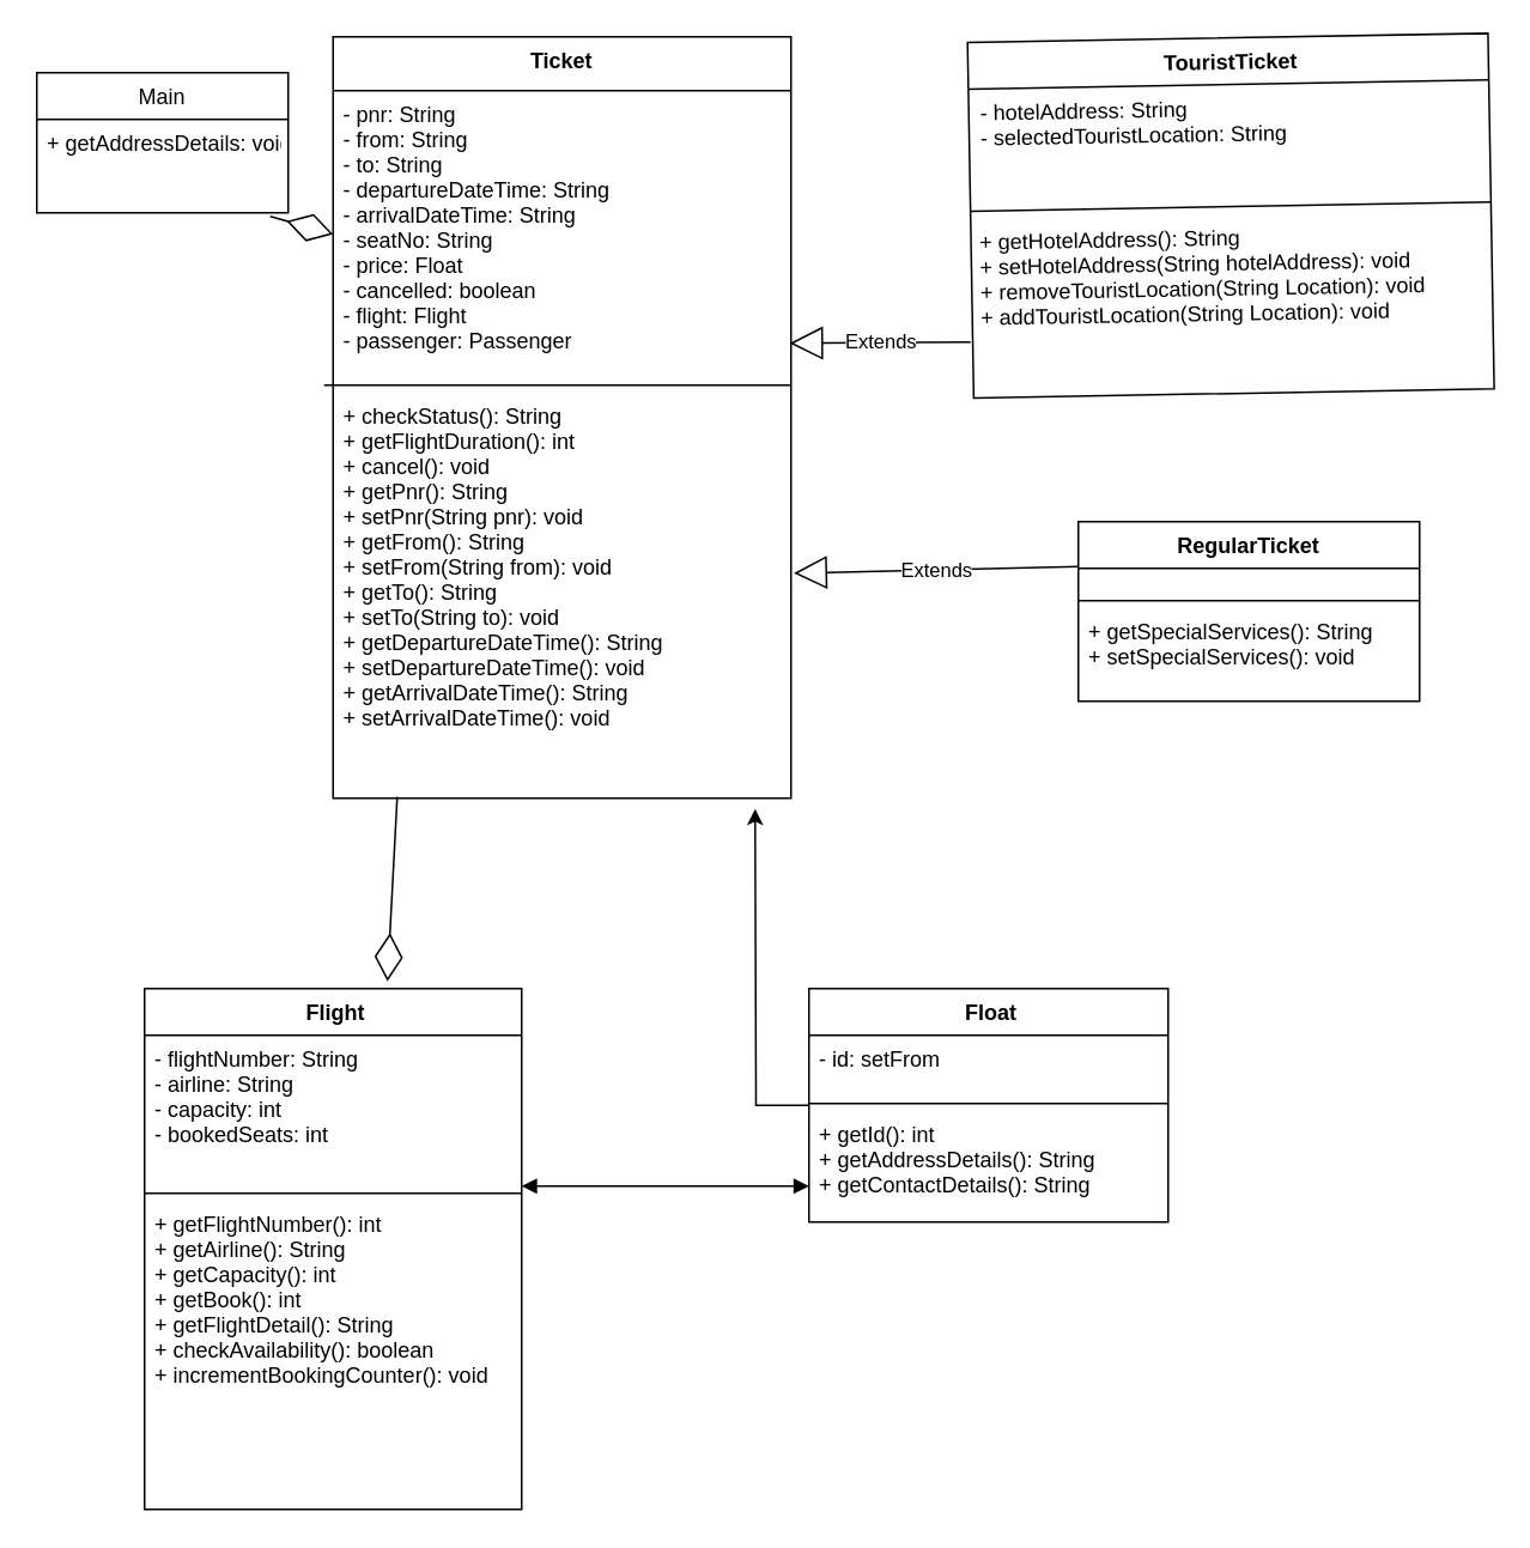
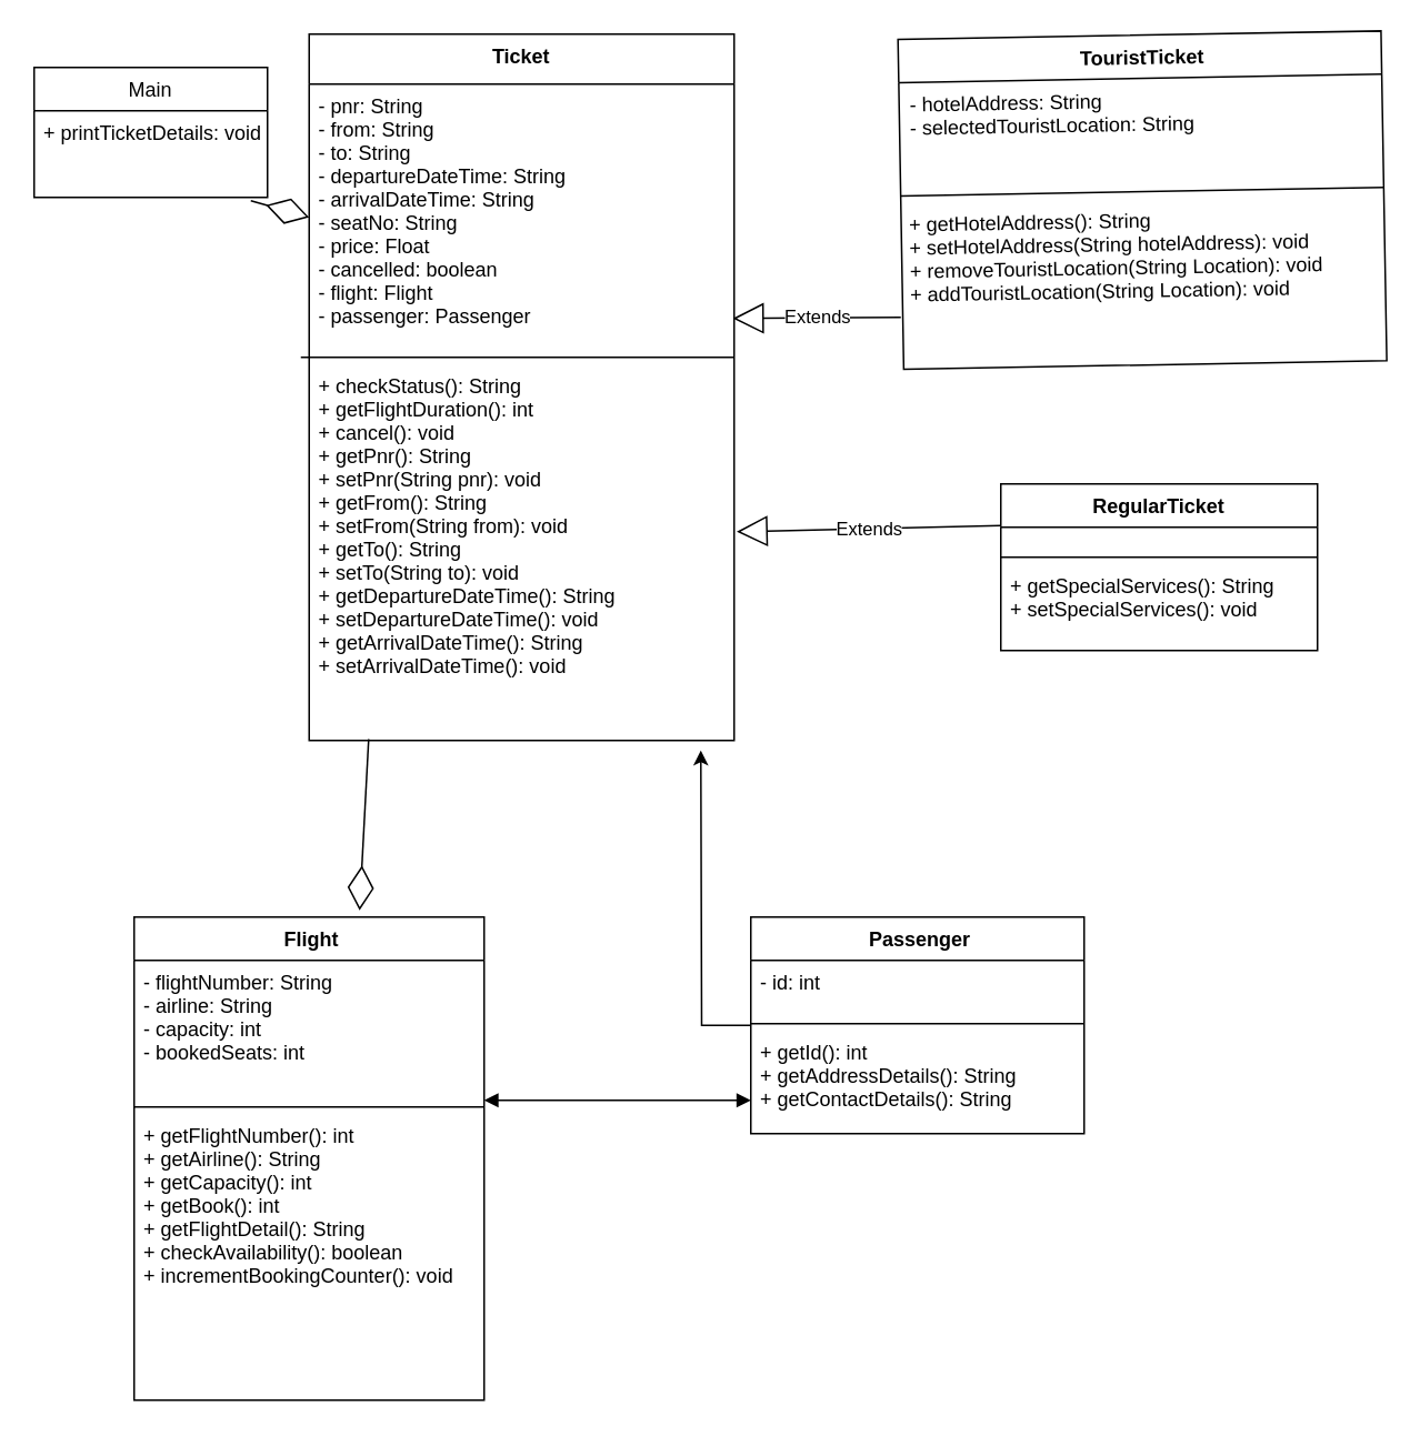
  <mxCell id="0" />
  <mxCell id="1" parent="0" />
  <mxCell id="2" value="Ticket" style="swimlane;fontStyle=1;align=center;verticalAlign=top;childLayout=stackLayout;horizontal=1;startSize=30;horizontalStack=0;resizeParent=1;resizeParentMax=0;resizeLast=0;collapsible=1;marginBottom=0;" parent="1" vertex="1"><mxGeometry x="185" y="20" width="255" height="424" as="geometry"><mxRectangle x="310" y="50" width="70" height="26" as="alternateBounds" /></mxGeometry></mxCell>
  <mxCell id="3" value="- pnr: String&#10;- from: String&#10;- to: String&#10;- departureDateTime: String&#10;- arrivalDateTime: String &#10;- seatNo: String &#10;- price: Float&#10;- cancelled: boolean&#10;- flight: Flight&#10;- passenger: Passenger&#10;&#10;&#10;+ checkStatus(): String&#10;+ getFlightDuration(): int&#10;+ cancel(): void&#10;+ getPnr(): String&#10;+ setPnr(String pnr): void&#10;+ getFrom(): String&#10;+ setFrom(String from): void&#10;+ getTo(): String&#10;+ setTo(String to): void&#10;+ getDepartureDateTime(): String&#10;+ setDepartureDateTime(): void&#10;+ getArrivalDateTime(): String&#10;+ setArrivalDateTime(): void&#10; " style="text;strokeColor=none;fillColor=none;align=left;verticalAlign=top;spacingLeft=4;spacingRight=4;overflow=hidden;rotatable=0;points=[[0,0.5],[1,0.5]];portConstraint=eastwest;" parent="2" vertex="1"><mxGeometry y="30" width="255" height="394" as="geometry" /></mxCell>
  <mxCell id="4" value="" style="line;strokeWidth=1;fillColor=none;align=left;verticalAlign=middle;spacingTop=-1;spacingLeft=3;spacingRight=3;rotatable=0;labelPosition=right;points=[];portConstraint=eastwest;" parent="1" vertex="1"><mxGeometry x="180" y="210" width="260" height="8" as="geometry" /></mxCell>
  <mxCell id="5" value=" TouristTicket" style="swimlane;fontStyle=1;align=center;verticalAlign=top;childLayout=stackLayout;horizontal=1;startSize=26;horizontalStack=0;resizeParent=1;resizeParentMax=0;resizeLast=0;collapsible=1;marginBottom=0;rotation=-1;direction=east;" vertex="1" parent="1"><mxGeometry x="540" y="20.6" width="289.86" height="198" as="geometry" /></mxCell>
  <mxCell id="6" value="- hotelAddress: String&#10;- selectedTouristLocation: String " style="text;strokeColor=none;fillColor=none;align=left;verticalAlign=top;spacingLeft=4;spacingRight=4;overflow=hidden;rotatable=0;points=[[0,0.5],[1,0.5]];portConstraint=eastwest;rotation=-1;" vertex="1" parent="5"><mxGeometry y="26" width="289.86" height="64" as="geometry" /></mxCell>
  <mxCell id="7" value="" style="line;strokeWidth=1;fillColor=none;align=left;verticalAlign=middle;spacingTop=-1;spacingLeft=3;spacingRight=3;rotatable=0;labelPosition=right;points=[];portConstraint=eastwest;rotation=-1;" vertex="1" parent="5"><mxGeometry y="90" width="289.86" height="8" as="geometry" /></mxCell>
  <mxCell id="8" value="+ getHotelAddress(): String&#10;+ setHotelAddress(String hotelAddress): void&#10;+ removeTouristLocation(String Location): void&#10;+ addTouristLocation(String Location): void" style="text;strokeColor=none;fillColor=none;align=left;verticalAlign=top;spacingLeft=4;spacingRight=4;overflow=hidden;rotatable=0;points=[[0,0.5],[1,0.5]];portConstraint=eastwest;rotation=-1;" vertex="1" parent="5"><mxGeometry y="98" width="289.86" height="100" as="geometry" /></mxCell>
  <mxCell id="9" value=" RegularTicket " style="swimlane;fontStyle=1;align=center;verticalAlign=top;childLayout=stackLayout;horizontal=1;startSize=26;horizontalStack=0;resizeParent=1;resizeParentMax=0;resizeLast=0;collapsible=1;marginBottom=0;" vertex="1" parent="1"><mxGeometry x="600" y="290" width="190" height="100" as="geometry" /></mxCell>
  <mxCell id="10" value=" " style="text;strokeColor=none;fillColor=none;align=left;verticalAlign=top;spacingLeft=4;spacingRight=4;overflow=hidden;rotatable=0;points=[[0,0.5],[1,0.5]];portConstraint=eastwest;" vertex="1" parent="9"><mxGeometry y="26" width="190" height="14" as="geometry" /></mxCell>
  <mxCell id="11" value="" style="line;strokeWidth=1;fillColor=none;align=left;verticalAlign=middle;spacingTop=-1;spacingLeft=3;spacingRight=3;rotatable=0;labelPosition=right;points=[];portConstraint=eastwest;" vertex="1" parent="9"><mxGeometry y="40" width="190" height="8" as="geometry" /></mxCell>
  <mxCell id="12" value="+ getSpecialServices(): String&#10;+ setSpecialServices(): void" style="text;strokeColor=none;fillColor=none;align=left;verticalAlign=top;spacingLeft=4;spacingRight=4;overflow=hidden;rotatable=0;points=[[0,0.5],[1,0.5]];portConstraint=eastwest;" vertex="1" parent="9"><mxGeometry y="48" width="190" height="52" as="geometry" /></mxCell>
  <mxCell id="13" value="Extends" style="endArrow=block;endSize=16;endFill=0;html=1;rounded=0;entryX=0.997;entryY=0.357;entryDx=0;entryDy=0;entryPerimeter=0;" edge="1" parent="1" target="3"><mxGeometry width="160" relative="1" as="geometry"><mxPoint x="540" y="190" as="sourcePoint" /><mxPoint x="490" y="100" as="targetPoint" /></mxGeometry></mxCell>
  <mxCell id="14" value="Extends" style="endArrow=block;endSize=16;endFill=0;html=1;rounded=0;entryX=1.006;entryY=0.682;entryDx=0;entryDy=0;entryPerimeter=0;exitX=0;exitY=0.25;exitDx=0;exitDy=0;" edge="1" parent="1" source="9" target="3"><mxGeometry width="160" relative="1" as="geometry"><mxPoint x="580" y="300" as="sourcePoint" /><mxPoint x="510" y="250" as="targetPoint" /></mxGeometry></mxCell>
  <mxCell id="15" value=" Main " style="swimlane;fontStyle=0;childLayout=stackLayout;horizontal=1;startSize=26;fillColor=none;horizontalStack=0;resizeParent=1;resizeParentMax=0;resizeLast=0;collapsible=1;marginBottom=0;" vertex="1" parent="1"><mxGeometry x="20" y="40" width="140" height="78" as="geometry" /></mxCell>
- <mxCell id="16" value="+ getAddressDetails: void" style="text;strokeColor=none;fillColor=none;align=left;verticalAlign=top;spacingLeft=4;spacingRight=4;overflow=hidden;rotatable=0;points=[[0,0.5],[1,0.5]];portConstraint=eastwest;" vertex="1" parent="15"><mxGeometry y="26" width="140" height="26" as="geometry" /></mxCell>
+ <mxCell id="16" value="+ printTicketDetails: void" style="text;strokeColor=none;fillColor=none;align=left;verticalAlign=top;spacingLeft=4;spacingRight=4;overflow=hidden;rotatable=0;points=[[0,0.5],[1,0.5]];portConstraint=eastwest;" vertex="1" parent="15"><mxGeometry y="26" width="140" height="26" as="geometry" /></mxCell>
  <mxCell id="17" value=" " style="text;strokeColor=none;fillColor=none;align=left;verticalAlign=top;spacingLeft=4;spacingRight=4;overflow=hidden;rotatable=0;points=[[0,0.5],[1,0.5]];portConstraint=eastwest;" vertex="1" parent="15"><mxGeometry y="52" width="140" height="26" as="geometry" /></mxCell>
  <mxCell id="18" value="" style="endArrow=diamondThin;endFill=0;endSize=24;html=1;rounded=0;" edge="1" parent="1"><mxGeometry width="160" relative="1" as="geometry"><mxPoint x="150" y="120" as="sourcePoint" /><mxPoint x="185" y="130" as="targetPoint" /></mxGeometry></mxCell>
  <mxCell id="19" value=" Flight" style="swimlane;fontStyle=1;align=center;verticalAlign=top;childLayout=stackLayout;horizontal=1;startSize=26;horizontalStack=0;resizeParent=1;resizeParentMax=0;resizeLast=0;collapsible=1;marginBottom=0;" vertex="1" parent="1"><mxGeometry x="80" y="550" width="210" height="290" as="geometry" /></mxCell>
  <mxCell id="20" value="- flightNumber: String&#10;- airline: String&#10;- capacity: int&#10;- bookedSeats: int&#10;" style="text;strokeColor=none;fillColor=none;align=left;verticalAlign=top;spacingLeft=4;spacingRight=4;overflow=hidden;rotatable=0;points=[[0,0.5],[1,0.5]];portConstraint=eastwest;" vertex="1" parent="19"><mxGeometry y="26" width="210" height="84" as="geometry" /></mxCell>
  <mxCell id="21" value="" style="line;strokeWidth=1;fillColor=none;align=left;verticalAlign=middle;spacingTop=-1;spacingLeft=3;spacingRight=3;rotatable=0;labelPosition=right;points=[];portConstraint=eastwest;" vertex="1" parent="19"><mxGeometry y="110" width="210" height="8" as="geometry" /></mxCell>
  <mxCell id="22" value="+ getFlightNumber(): int&#10;+ getAirline(): String&#10;+ getCapacity(): int&#10;+ getBook(): int&#10;+ getFlightDetail(): String&#10;+ checkAvailability(): boolean&#10;+ incrementBookingCounter(): void" style="text;strokeColor=none;fillColor=none;align=left;verticalAlign=top;spacingLeft=4;spacingRight=4;overflow=hidden;rotatable=0;points=[[0,0.5],[1,0.5]];portConstraint=eastwest;" vertex="1" parent="19"><mxGeometry y="118" width="210" height="172" as="geometry" /></mxCell>
  <mxCell id="23" style="edgeStyle=orthogonalEdgeStyle;rounded=0;orthogonalLoop=1;jettySize=auto;html=1;" edge="1" parent="1" source="24"><mxGeometry relative="1" as="geometry"><mxPoint x="420" y="450" as="targetPoint" /></mxGeometry></mxCell>
- <mxCell id="24" value=" Float" style="swimlane;fontStyle=1;align=center;verticalAlign=top;childLayout=stackLayout;horizontal=1;startSize=26;horizontalStack=0;resizeParent=1;resizeParentMax=0;resizeLast=0;collapsible=1;marginBottom=0;" vertex="1" parent="1"><mxGeometry x="450" y="550" width="200" height="130" as="geometry" /></mxCell>
- <mxCell id="25" value="- id: setFrom" style="text;strokeColor=none;fillColor=none;align=left;verticalAlign=top;spacingLeft=4;spacingRight=4;overflow=hidden;rotatable=0;points=[[0,0.5],[1,0.5]];portConstraint=eastwest;" vertex="1" parent="24"><mxGeometry y="26" width="200" height="34" as="geometry" /></mxCell>
+ <mxCell id="24" value=" Passenger" style="swimlane;fontStyle=1;align=center;verticalAlign=top;childLayout=stackLayout;horizontal=1;startSize=26;horizontalStack=0;resizeParent=1;resizeParentMax=0;resizeLast=0;collapsible=1;marginBottom=0;" vertex="1" parent="1"><mxGeometry x="450" y="550" width="200" height="130" as="geometry" /></mxCell>
+ <mxCell id="25" value="- id: int" style="text;strokeColor=none;fillColor=none;align=left;verticalAlign=top;spacingLeft=4;spacingRight=4;overflow=hidden;rotatable=0;points=[[0,0.5],[1,0.5]];portConstraint=eastwest;" vertex="1" parent="24"><mxGeometry y="26" width="200" height="34" as="geometry" /></mxCell>
  <mxCell id="26" value="" style="line;strokeWidth=1;fillColor=none;align=left;verticalAlign=middle;spacingTop=-1;spacingLeft=3;spacingRight=3;rotatable=0;labelPosition=right;points=[];portConstraint=eastwest;" vertex="1" parent="24"><mxGeometry y="60" width="200" height="8" as="geometry" /></mxCell>
  <mxCell id="27" value="+ getId(): int&#10;+ getAddressDetails(): String&#10;+ getContactDetails(): String" style="text;strokeColor=none;fillColor=none;align=left;verticalAlign=top;spacingLeft=4;spacingRight=4;overflow=hidden;rotatable=0;points=[[0,0.5],[1,0.5]];portConstraint=eastwest;" vertex="1" parent="24"><mxGeometry y="68" width="200" height="62" as="geometry" /></mxCell>
  <mxCell id="28" value="" style="endArrow=diamondThin;endFill=0;endSize=24;html=1;rounded=0;entryX=0.644;entryY=-0.014;entryDx=0;entryDy=0;entryPerimeter=0;exitX=0.14;exitY=0.998;exitDx=0;exitDy=0;exitPerimeter=0;" edge="1" parent="1" source="3" target="19"><mxGeometry width="160" relative="1" as="geometry"><mxPoint x="180" y="490" as="sourcePoint" /><mxPoint x="340" y="490" as="targetPoint" /></mxGeometry></mxCell>
  <mxCell id="29" value="" style="endArrow=block;startArrow=block;endFill=1;startFill=1;html=1;rounded=0;" edge="1" parent="1"><mxGeometry width="160" relative="1" as="geometry"><mxPoint x="290" y="660" as="sourcePoint" /><mxPoint x="450" y="660" as="targetPoint" /></mxGeometry></mxCell>
